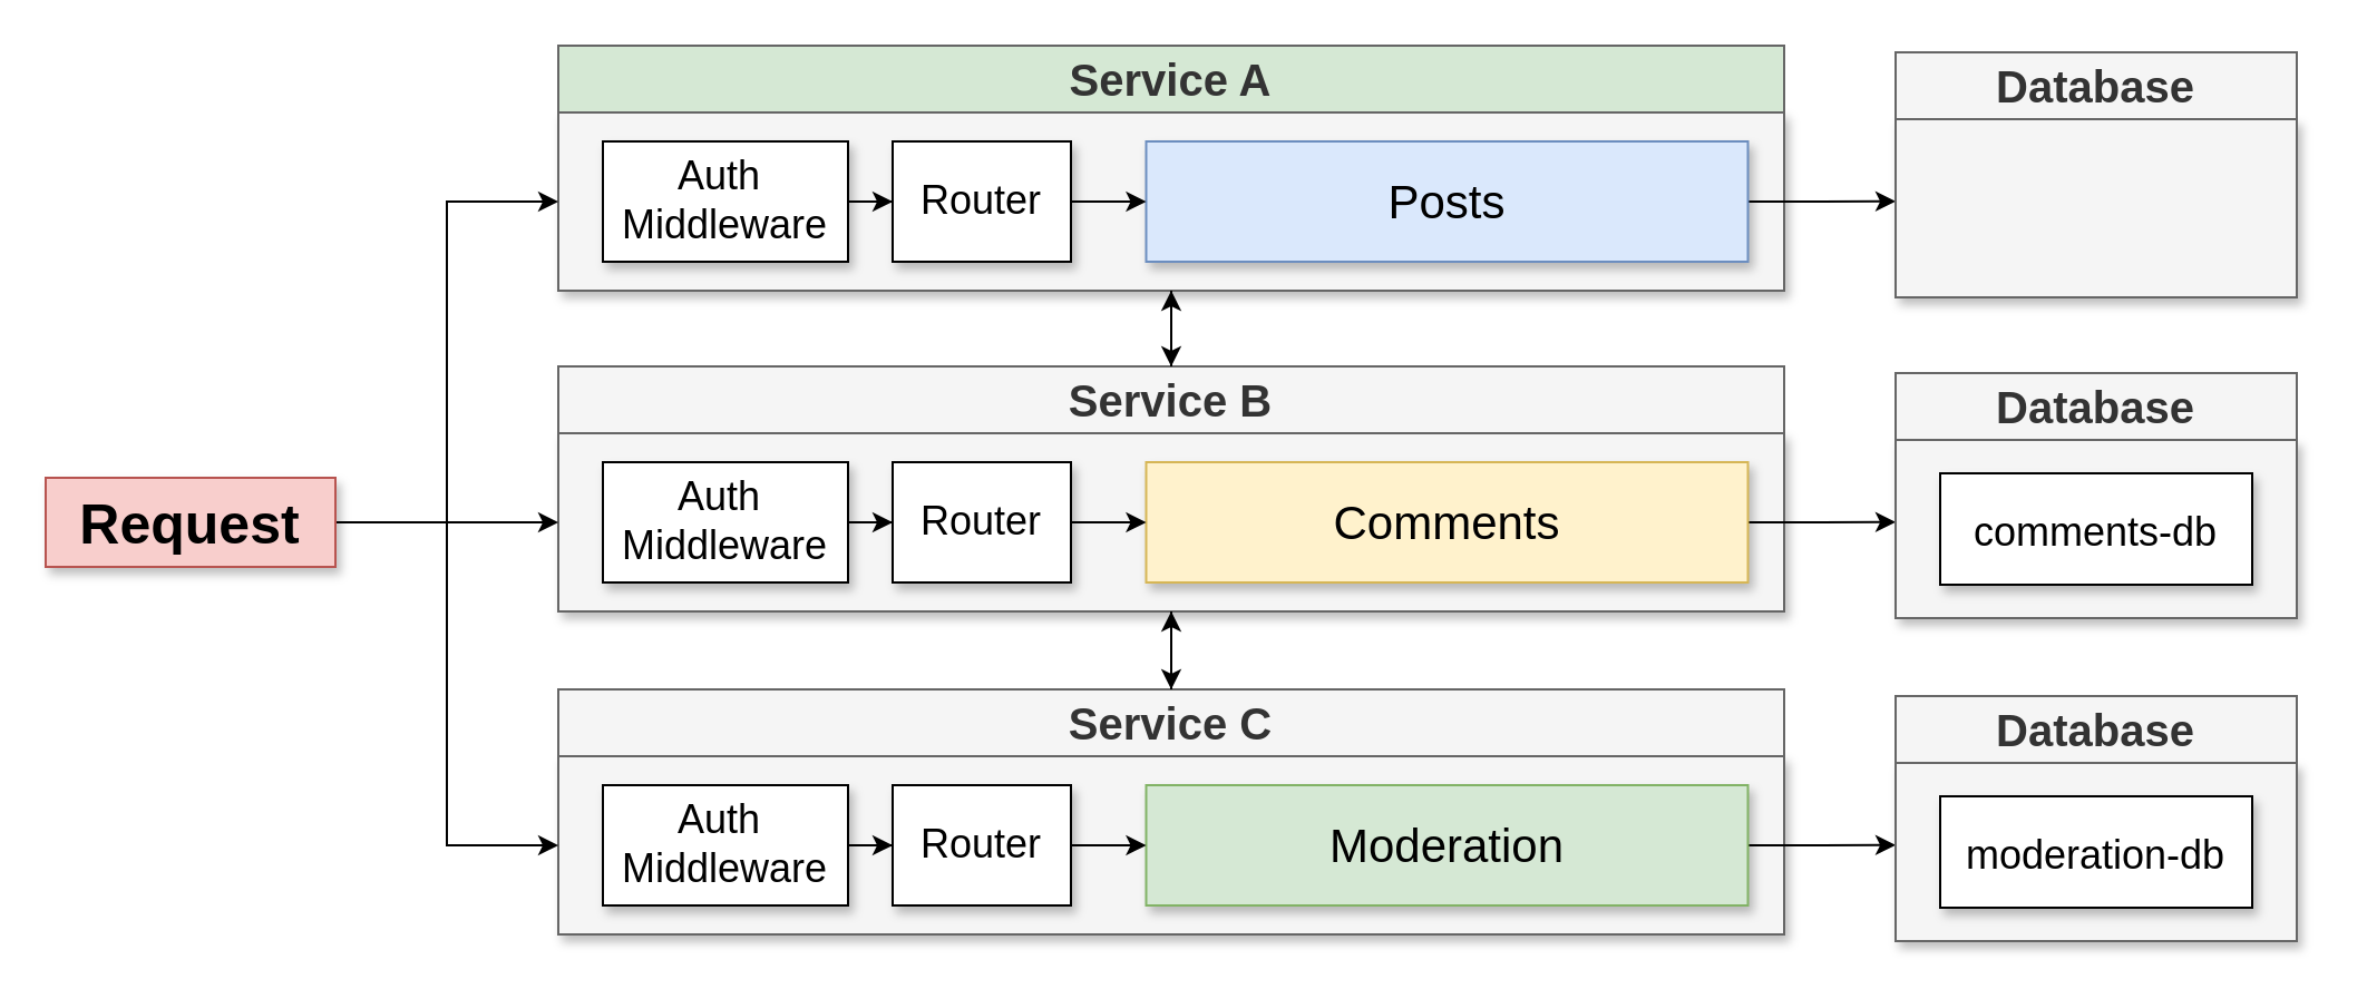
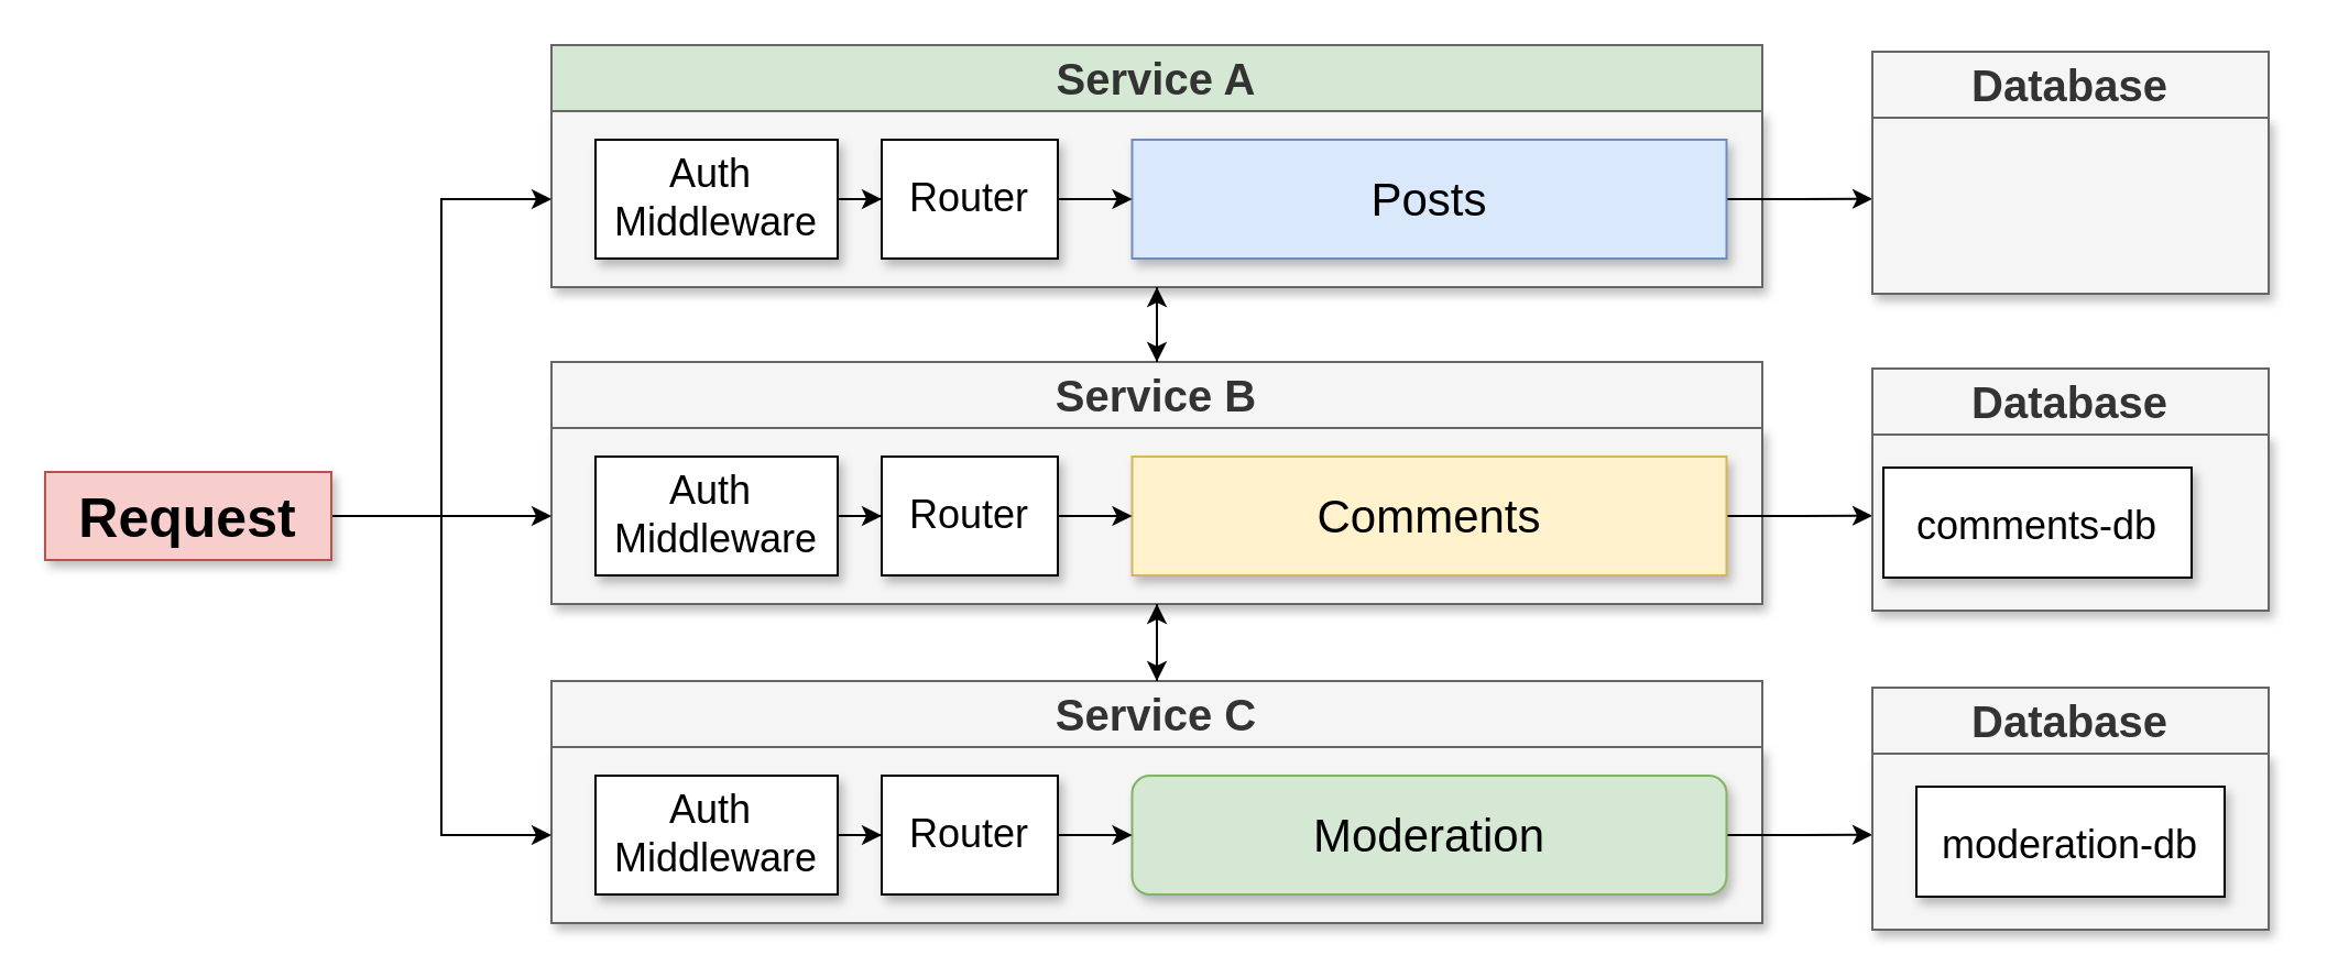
  <mxCell id="0" />
  <mxCell id="1" parent="0" />
  <mxCell id="2" value="" style="group" parent="1" vertex="1" connectable="0"><mxGeometry x="250" y="20" width="780" height="113" as="geometry" /></mxCell>
  <mxCell id="3" value="" style="rounded=0;whiteSpace=wrap;html=1;shadow=1;fontSize=28;fillColor=#f5f5f5;strokeColor=#666666;fontColor=#333333;" parent="2" vertex="1"><mxGeometry y="30" width="550" height="80" as="geometry" /></mxCell>
  <mxCell id="4" style="edgeStyle=orthogonalEdgeStyle;rounded=0;orthogonalLoop=1;jettySize=auto;html=1;exitX=1;exitY=0.5;exitDx=0;exitDy=0;fontSize=25;" parent="2" source="5" edge="1"><mxGeometry relative="1" as="geometry"><mxPoint x="600" y="69.897" as="targetPoint" /></mxGeometry></mxCell>
  <mxCell id="5" value="Posts" style="rounded=0;whiteSpace=wrap;html=1;shadow=1;fontSize=21;fillColor=#dae8fc;strokeColor=#6c8ebf;" parent="2" vertex="1"><mxGeometry x="263.75" y="43" width="270" height="54" as="geometry" /></mxCell>
  <mxCell id="6" value="" style="rounded=0;whiteSpace=wrap;html=1;shadow=1;fontSize=28;fillColor=#f5f5f5;strokeColor=#666666;fontColor=#333333;" parent="2" vertex="1"><mxGeometry x="600" y="33" width="180" height="80" as="geometry" /></mxCell>
  <mxCell id="7" value="Auth&amp;nbsp;&lt;div&gt;Middleware&lt;/div&gt;" style="rounded=0;whiteSpace=wrap;html=1;shadow=1;fontSize=18;" parent="2" vertex="1"><mxGeometry x="20" y="43" width="110" height="54" as="geometry" /></mxCell>
  <mxCell id="8" style="edgeStyle=orthogonalEdgeStyle;rounded=0;orthogonalLoop=1;jettySize=auto;html=1;exitX=1;exitY=0.5;exitDx=0;exitDy=0;fontSize=22;" parent="2" source="9" target="5" edge="1"><mxGeometry relative="1" as="geometry" /></mxCell>
  <mxCell id="9" value="Router" style="rounded=0;whiteSpace=wrap;html=1;shadow=1;fontSize=18;" parent="2" vertex="1"><mxGeometry x="150" y="43" width="80" height="54" as="geometry" /></mxCell>
  <mxCell id="10" style="edgeStyle=orthogonalEdgeStyle;rounded=0;orthogonalLoop=1;jettySize=auto;html=1;exitX=1;exitY=0.5;exitDx=0;exitDy=0;fontSize=22;" parent="2" source="7" target="9" edge="1"><mxGeometry relative="1" as="geometry" /></mxCell>
  <mxCell id="11" value="Service A" style="rounded=0;whiteSpace=wrap;html=1;shadow=0;fontSize=20;fillColor=#d5e8d4;strokeColor=#666666;fontColor=#333333;fontStyle=1;" parent="2" vertex="1"><mxGeometry width="550" height="30" as="geometry" /></mxCell>
  <mxCell id="12" value="Database" style="rounded=0;whiteSpace=wrap;html=1;shadow=0;fontSize=20;fillColor=#f5f5f5;strokeColor=#666666;fontColor=#333333;fontStyle=1" parent="2" vertex="1"><mxGeometry x="600" y="3" width="180" height="30" as="geometry" /></mxCell>
  <mxCell id="13" value="" style="group" parent="1" vertex="1" connectable="0"><mxGeometry x="250" y="164" width="780" height="113" as="geometry" /></mxCell>
  <mxCell id="14" value="" style="rounded=0;whiteSpace=wrap;html=1;shadow=1;fontSize=28;fillColor=#f5f5f5;strokeColor=#666666;fontColor=#333333;" parent="13" vertex="1"><mxGeometry y="30" width="550" height="80" as="geometry" /></mxCell>
  <mxCell id="15" style="edgeStyle=orthogonalEdgeStyle;rounded=0;orthogonalLoop=1;jettySize=auto;html=1;exitX=1;exitY=0.5;exitDx=0;exitDy=0;fontSize=25;" parent="13" source="16" edge="1"><mxGeometry relative="1" as="geometry"><mxPoint x="600" y="69.897" as="targetPoint" /></mxGeometry></mxCell>
  <mxCell id="16" value="Comments" style="rounded=0;whiteSpace=wrap;html=1;shadow=1;fontSize=21;fillColor=#fff2cc;strokeColor=#d6b656;" parent="13" vertex="1"><mxGeometry x="263.75" y="43" width="270" height="54" as="geometry" /></mxCell>
  <mxCell id="17" value="" style="rounded=0;whiteSpace=wrap;html=1;shadow=1;fontSize=28;fillColor=#f5f5f5;strokeColor=#666666;fontColor=#333333;" parent="13" vertex="1"><mxGeometry x="600" y="33" width="180" height="80" as="geometry" /></mxCell>
- <mxCell id="18" value="&lt;font style=&quot;font-size: 18px;&quot;&gt;comments-db&lt;/font&gt;" style="rounded=0;whiteSpace=wrap;html=1;shadow=1;fontSize=21;" parent="13" vertex="1"><mxGeometry x="620" y="48" width="140" height="50" as="geometry" /></mxCell>
+ <mxCell id="18" value="&lt;font style=&quot;font-size: 18px;&quot;&gt;comments-db&lt;/font&gt;" style="rounded=0;whiteSpace=wrap;html=1;shadow=1;fontSize=21;" parent="13" vertex="1"><mxGeometry x="605" y="48" width="140" height="50" as="geometry" /></mxCell>
  <mxCell id="19" value="Auth&amp;nbsp;&lt;div&gt;Middleware&lt;/div&gt;" style="rounded=0;whiteSpace=wrap;html=1;shadow=1;fontSize=18;" parent="13" vertex="1"><mxGeometry x="20" y="43" width="110" height="54" as="geometry" /></mxCell>
  <mxCell id="20" style="edgeStyle=orthogonalEdgeStyle;rounded=0;orthogonalLoop=1;jettySize=auto;html=1;exitX=1;exitY=0.5;exitDx=0;exitDy=0;fontSize=22;" parent="13" source="21" target="16" edge="1"><mxGeometry relative="1" as="geometry" /></mxCell>
  <mxCell id="21" value="Router" style="rounded=0;whiteSpace=wrap;html=1;shadow=1;fontSize=18;" parent="13" vertex="1"><mxGeometry x="150" y="43" width="80" height="54" as="geometry" /></mxCell>
  <mxCell id="22" style="edgeStyle=orthogonalEdgeStyle;rounded=0;orthogonalLoop=1;jettySize=auto;html=1;exitX=1;exitY=0.5;exitDx=0;exitDy=0;fontSize=22;" parent="13" source="19" target="21" edge="1"><mxGeometry relative="1" as="geometry" /></mxCell>
  <mxCell id="23" value="Service B" style="rounded=0;whiteSpace=wrap;html=1;shadow=0;fontSize=20;fillColor=#f5f5f5;strokeColor=#666666;fontColor=#333333;fontStyle=1" parent="13" vertex="1"><mxGeometry width="550" height="30" as="geometry" /></mxCell>
  <mxCell id="24" value="Database" style="rounded=0;whiteSpace=wrap;html=1;shadow=0;fontSize=20;fillColor=#f5f5f5;strokeColor=#666666;fontColor=#333333;fontStyle=1" parent="13" vertex="1"><mxGeometry x="600" y="3" width="180" height="30" as="geometry" /></mxCell>
  <mxCell id="25" value="" style="group" parent="1" vertex="1" connectable="0"><mxGeometry x="250" y="309" width="790" height="113" as="geometry" /></mxCell>
  <mxCell id="26" value="" style="rounded=0;whiteSpace=wrap;html=1;shadow=1;fontSize=28;fillColor=#f5f5f5;strokeColor=#666666;fontColor=#333333;" parent="25" vertex="1"><mxGeometry y="30" width="550" height="80" as="geometry" /></mxCell>
  <mxCell id="27" style="edgeStyle=orthogonalEdgeStyle;rounded=0;orthogonalLoop=1;jettySize=auto;html=1;exitX=1;exitY=0.5;exitDx=0;exitDy=0;fontSize=25;" parent="25" source="28" edge="1"><mxGeometry relative="1" as="geometry"><mxPoint x="600" y="69.897" as="targetPoint" /></mxGeometry></mxCell>
- <mxCell id="28" value="Moderation" style="rounded=0;whiteSpace=wrap;html=1;shadow=1;fontSize=21;fillColor=#d5e8d4;strokeColor=#82b366;" parent="25" vertex="1"><mxGeometry x="263.75" y="43" width="270" height="54" as="geometry" /></mxCell>
+ <mxCell id="28" value="Moderation" style="whiteSpace=wrap;html=1;shadow=1;fontSize=21;fillColor=#d5e8d4;strokeColor=#82b366;rounded=1;" parent="25" vertex="1"><mxGeometry x="263.75" y="43" width="270" height="54" as="geometry" /></mxCell>
  <mxCell id="29" value="" style="rounded=0;whiteSpace=wrap;html=1;shadow=1;fontSize=28;fillColor=#f5f5f5;strokeColor=#666666;fontColor=#333333;" parent="25" vertex="1"><mxGeometry x="600" y="33" width="180" height="80" as="geometry" /></mxCell>
  <mxCell id="30" value="&lt;font style=&quot;font-size: 18px;&quot;&gt;moderation-db&lt;/font&gt;" style="rounded=0;whiteSpace=wrap;html=1;shadow=1;fontSize=21;" parent="25" vertex="1"><mxGeometry x="620" y="48" width="140" height="50" as="geometry" /></mxCell>
  <mxCell id="31" value="Auth&amp;nbsp;&lt;div&gt;Middleware&lt;/div&gt;" style="rounded=0;whiteSpace=wrap;html=1;shadow=1;fontSize=18;" parent="25" vertex="1"><mxGeometry x="20" y="43" width="110" height="54" as="geometry" /></mxCell>
  <mxCell id="32" style="edgeStyle=orthogonalEdgeStyle;rounded=0;orthogonalLoop=1;jettySize=auto;html=1;exitX=1;exitY=0.5;exitDx=0;exitDy=0;fontSize=22;" parent="25" source="33" target="28" edge="1"><mxGeometry relative="1" as="geometry" /></mxCell>
  <mxCell id="33" value="Router" style="rounded=0;whiteSpace=wrap;html=1;shadow=1;fontSize=18;" parent="25" vertex="1"><mxGeometry x="150" y="43" width="80" height="54" as="geometry" /></mxCell>
  <mxCell id="34" style="edgeStyle=orthogonalEdgeStyle;rounded=0;orthogonalLoop=1;jettySize=auto;html=1;exitX=1;exitY=0.5;exitDx=0;exitDy=0;fontSize=22;" parent="25" source="31" target="33" edge="1"><mxGeometry relative="1" as="geometry" /></mxCell>
  <mxCell id="35" value="Service C" style="rounded=0;whiteSpace=wrap;html=1;shadow=0;fontSize=20;fillColor=#f5f5f5;strokeColor=#666666;fontColor=#333333;fontStyle=1" parent="25" vertex="1"><mxGeometry width="550" height="30" as="geometry" /></mxCell>
  <mxCell id="36" value="Database" style="rounded=0;whiteSpace=wrap;html=1;shadow=0;fontSize=20;fillColor=#f5f5f5;strokeColor=#666666;fontColor=#333333;fontStyle=1" parent="25" vertex="1"><mxGeometry x="600" y="3" width="180" height="30" as="geometry" /></mxCell>
  <mxCell id="37" style="edgeStyle=orthogonalEdgeStyle;rounded=0;orthogonalLoop=1;jettySize=auto;html=1;entryX=0;entryY=0.5;entryDx=0;entryDy=0;" parent="1" source="40" target="3" edge="1"><mxGeometry relative="1" as="geometry" /></mxCell>
  <mxCell id="38" style="edgeStyle=orthogonalEdgeStyle;rounded=0;orthogonalLoop=1;jettySize=auto;html=1;entryX=0;entryY=0.5;entryDx=0;entryDy=0;" parent="1" source="40" target="14" edge="1"><mxGeometry relative="1" as="geometry" /></mxCell>
  <mxCell id="39" style="edgeStyle=orthogonalEdgeStyle;rounded=0;orthogonalLoop=1;jettySize=auto;html=1;entryX=0;entryY=0.5;entryDx=0;entryDy=0;" parent="1" source="40" target="26" edge="1"><mxGeometry relative="1" as="geometry" /></mxCell>
  <mxCell id="40" value="Request" style="rounded=0;whiteSpace=wrap;html=1;shadow=1;strokeWidth=1;fillColor=#f8cecc;fontSize=25;strokeColor=#b85450;fontStyle=1" parent="1" vertex="1"><mxGeometry x="20" y="214" width="130" height="40" as="geometry" /></mxCell>
  <mxCell id="41" style="edgeStyle=orthogonalEdgeStyle;rounded=0;orthogonalLoop=1;jettySize=auto;html=1;entryX=0.5;entryY=0;entryDx=0;entryDy=0;" parent="1" source="3" target="23" edge="1"><mxGeometry relative="1" as="geometry" /></mxCell>
  <mxCell id="42" style="edgeStyle=orthogonalEdgeStyle;rounded=0;orthogonalLoop=1;jettySize=auto;html=1;entryX=0.5;entryY=0;entryDx=0;entryDy=0;" parent="1" source="14" target="35" edge="1"><mxGeometry relative="1" as="geometry" /></mxCell>
  <mxCell id="43" style="edgeStyle=orthogonalEdgeStyle;rounded=0;orthogonalLoop=1;jettySize=auto;html=1;" parent="1" source="35" target="14" edge="1"><mxGeometry relative="1" as="geometry" /></mxCell>
  <mxCell id="44" style="edgeStyle=orthogonalEdgeStyle;rounded=0;orthogonalLoop=1;jettySize=auto;html=1;" parent="1" source="23" target="3" edge="1"><mxGeometry relative="1" as="geometry" /></mxCell>
